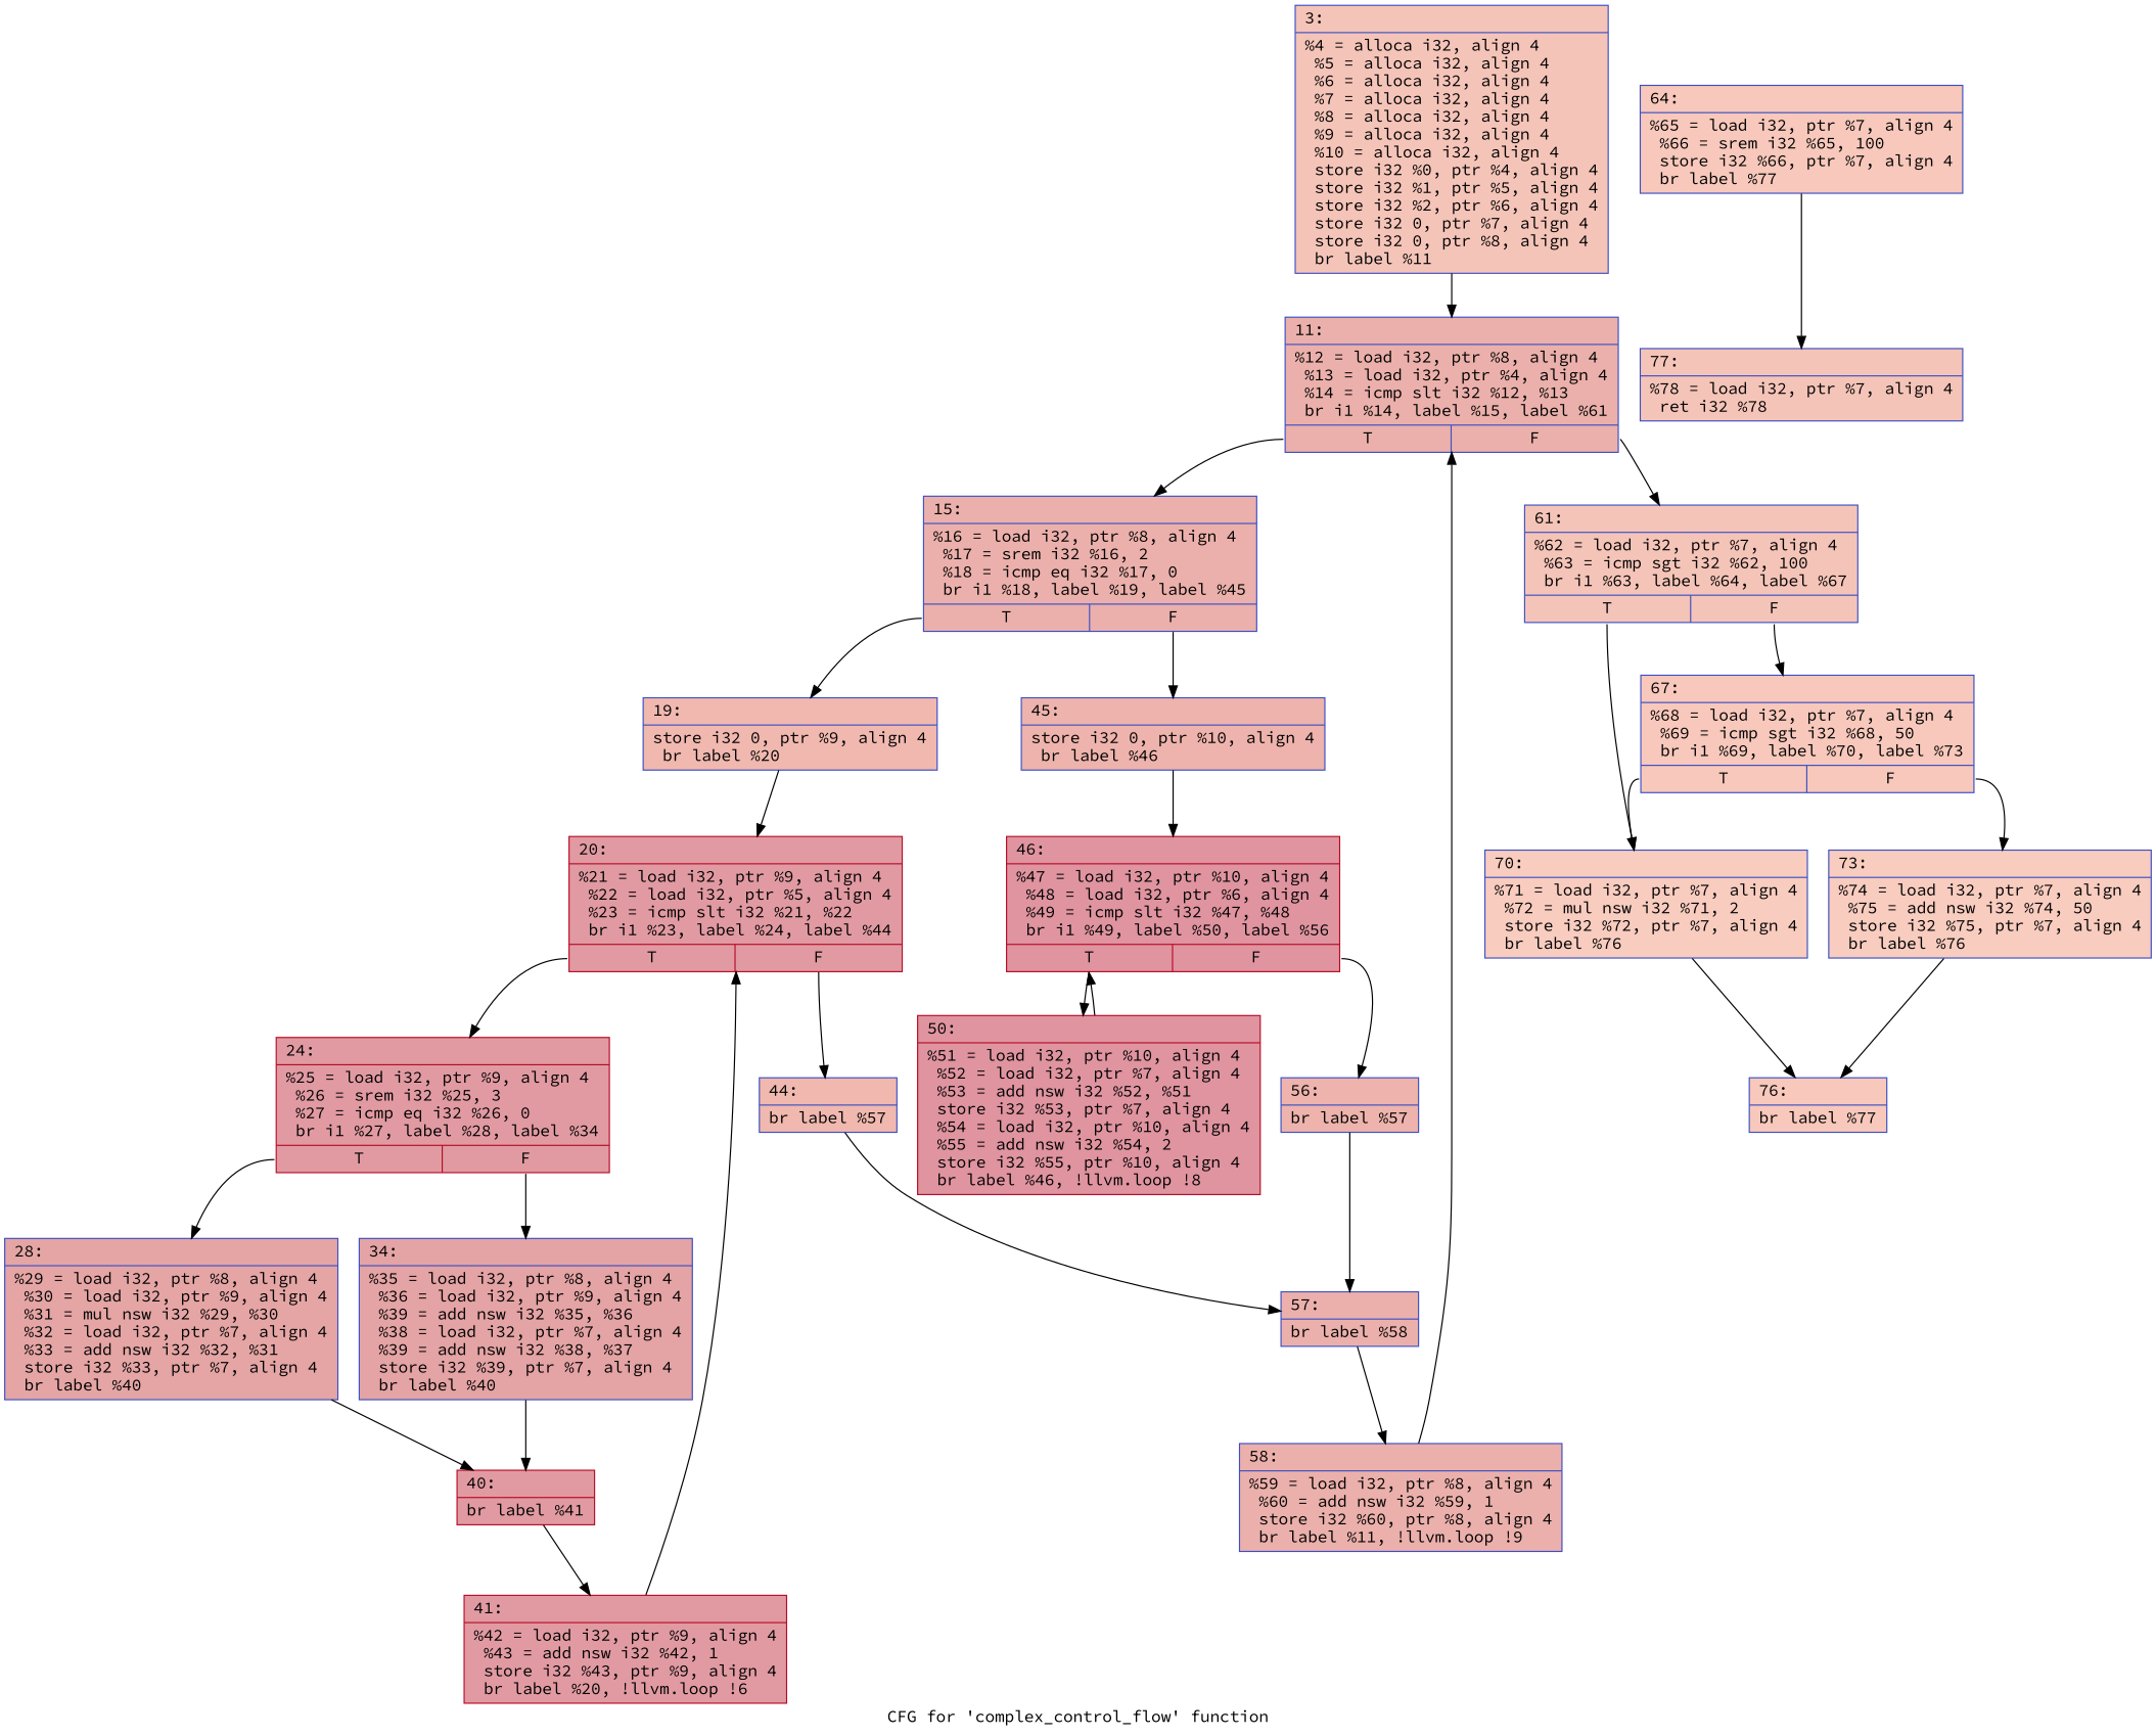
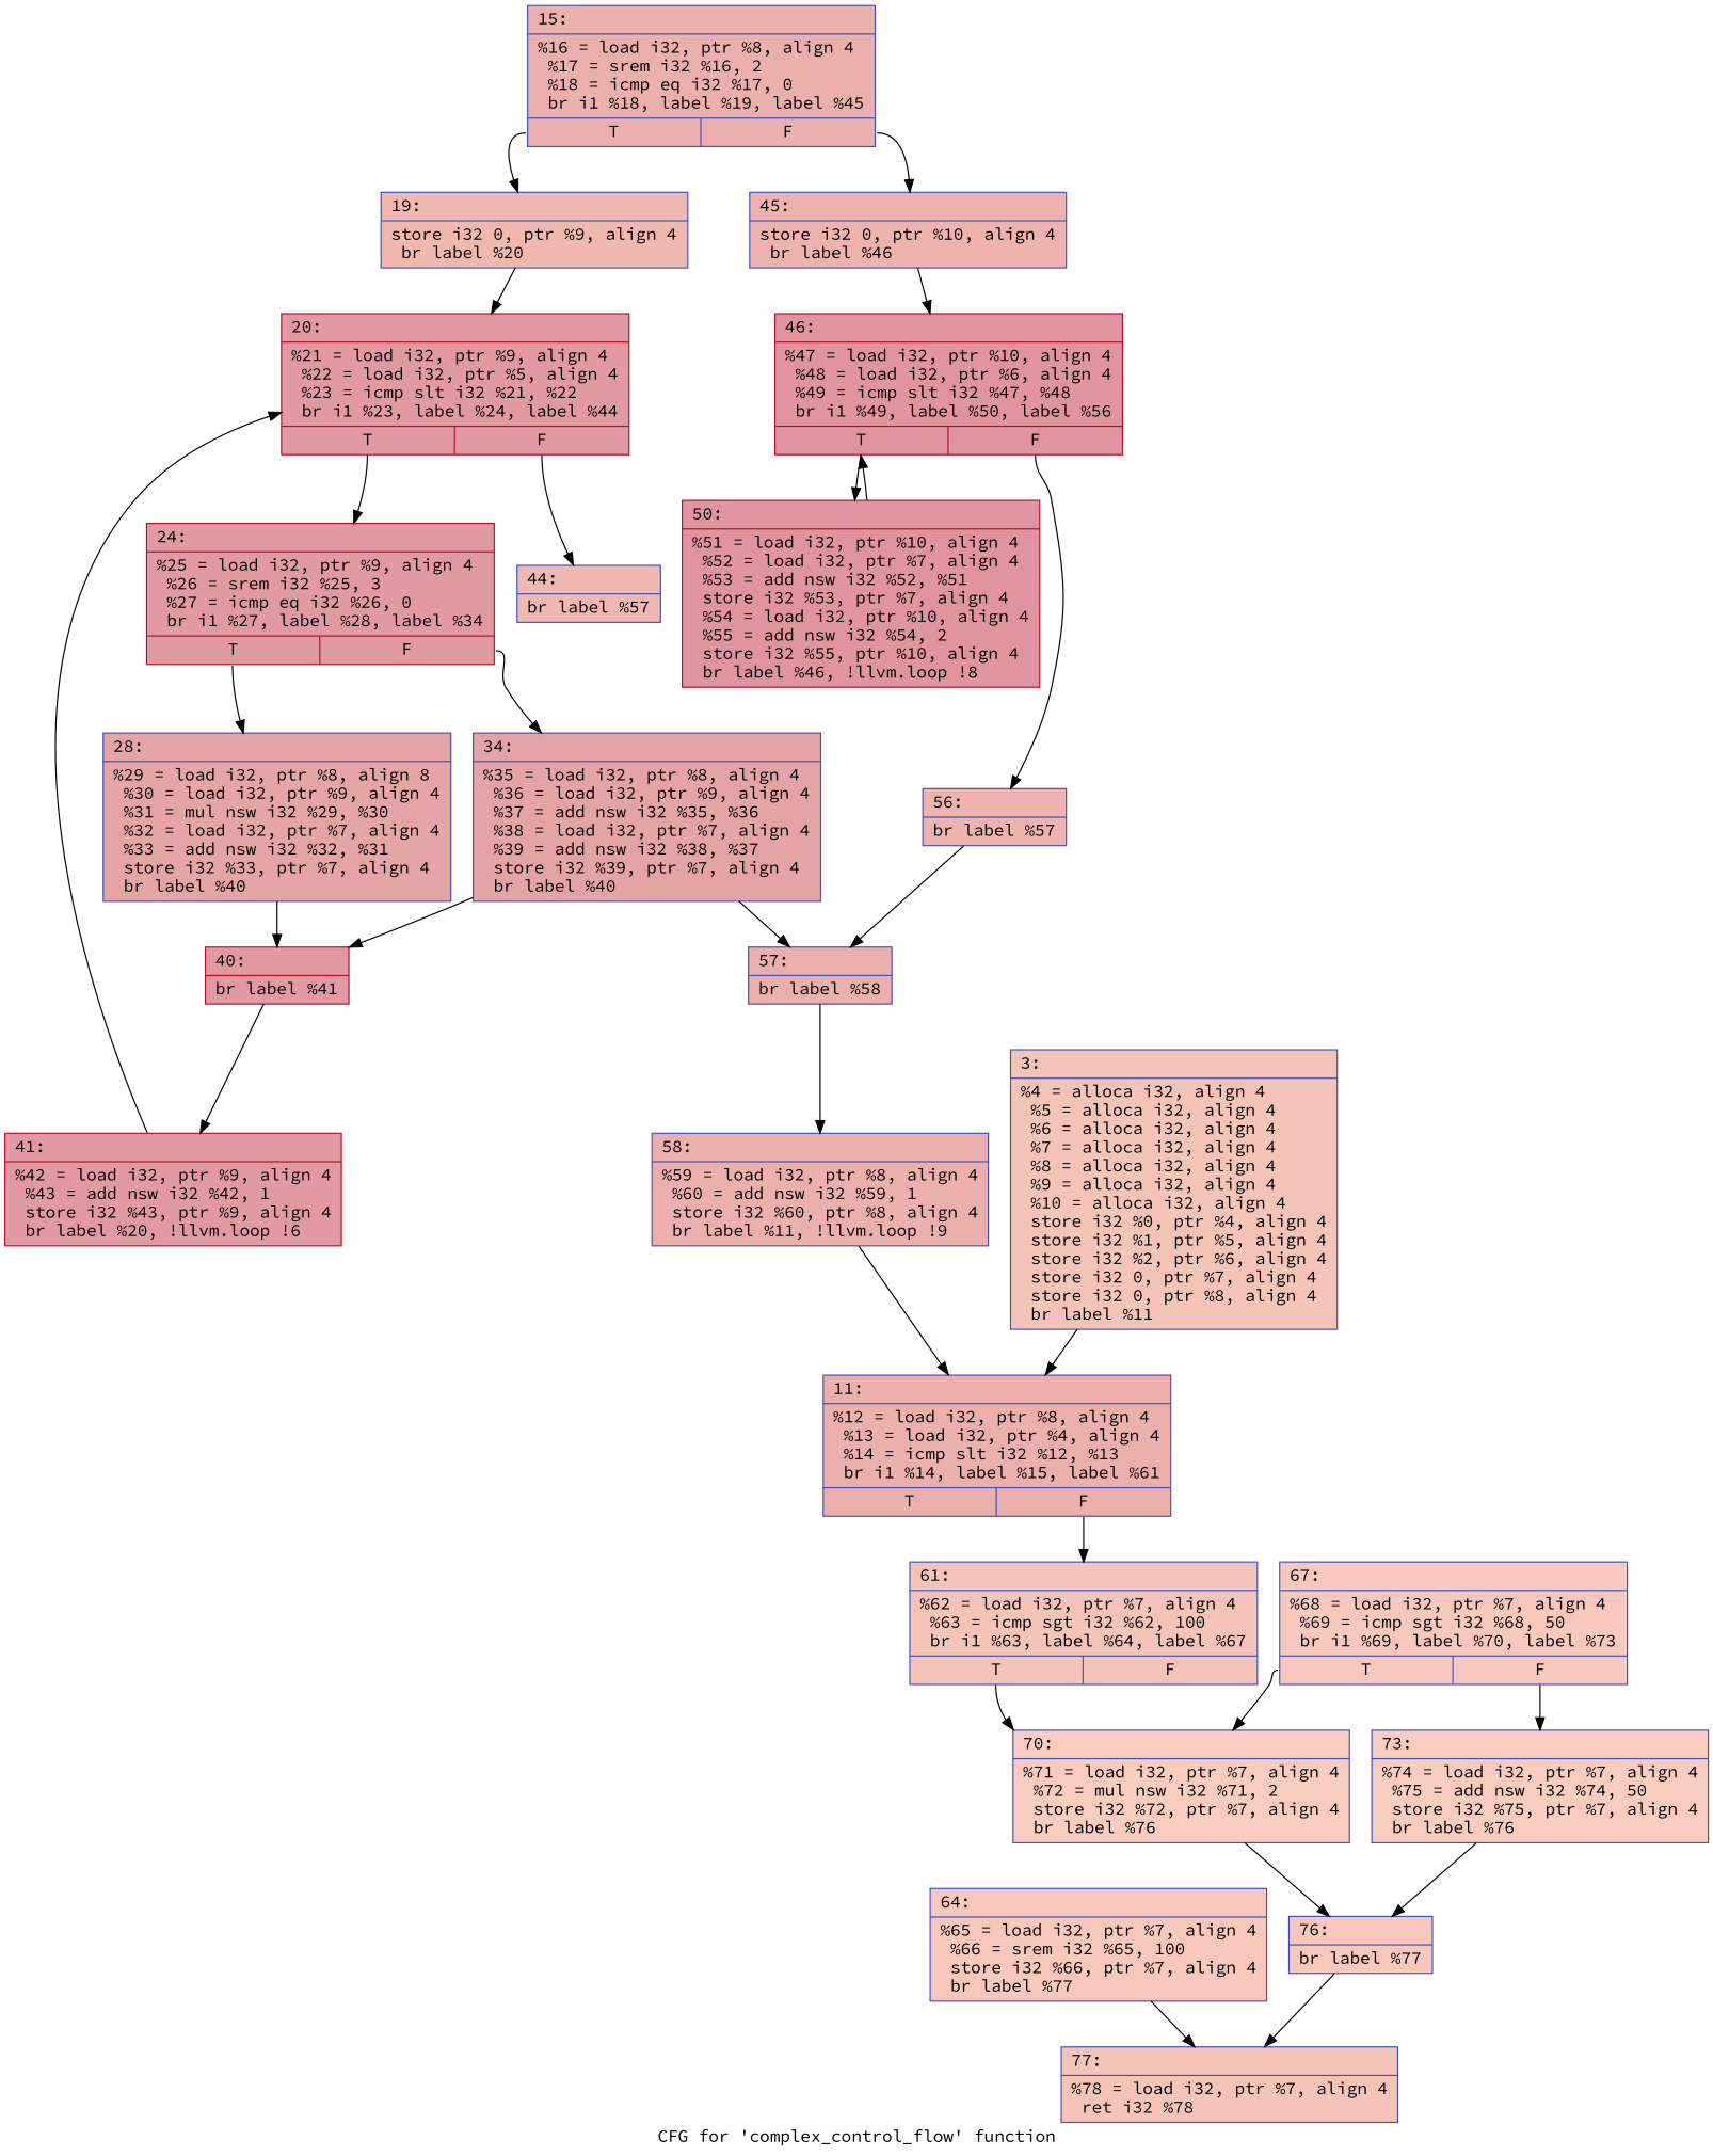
  digraph {
    fontname="Source Code Pro"
    label="CFG for 'complex_control_flow' function"
    node [color="#3d50c3ff" fillcolor="#d24b4070" fontname="Source Code Pro" shape=record style=filled]
    edge [fontname="Source Code Pro"]
    n1 [fillcolor="#e97a5f70" label="{3:\l|  %4 = alloca i32, align 4\l  %5 = alloca i32, align 4\l  %6 = alloca i32, align 4\l  %7 = alloca i32, align 4\l  %8 = alloca i32, align 4\l  %9 = alloca i32, align 4\l  %10 = alloca i32, align 4\l  store i32 %0, ptr %4, align 4\l  store i32 %1, ptr %5, align 4\l  store i32 %2, ptr %6, align 4\l  store i32 0, ptr %7, align 4\l  store i32 0, ptr %8, align 4\l  br label %11\l}"]
    n2 [label="{11:\l|  %12 = load i32, ptr %8, align 4\l  %13 = load i32, ptr %4, align 4\l  %14 = icmp slt i32 %12, %13\l  br i1 %14, label %15, label %61\l|{<s0>T|<s1>F}}"]
    n3 [label="{15:\l|  %16 = load i32, ptr %8, align 4\l  %17 = srem i32 %16, 2\l  %18 = icmp eq i32 %17, 0\l  br i1 %18, label %19, label %45\l|{<s0>T|<s1>F}}"]
    n4 [fillcolor="#e97a5f70" label="{61:\l|  %62 = load i32, ptr %7, align 4\l  %63 = icmp sgt i32 %62, 100\l  br i1 %63, label %64, label %67\l|{<s0>T|<s1>F}}"]
    n5 [fillcolor="#dc5d4a70" label="{19:\l|  store i32 0, ptr %9, align 4\l  br label %20\l}"]
    n6 [fillcolor="#d6524470" label="{45:\l|  store i32 0, ptr %10, align 4\l  br label %46\l}"]
    n7 [fillcolor="#ed836670" label="{67:\l|  %68 = load i32, ptr %7, align 4\l  %69 = icmp sgt i32 %68, 50\l  br i1 %69, label %70, label %73\l|{<s0>T|<s1>F}}"]
    n8 [fillcolor="#f08b6e70" label="{70:\l|  %71 = load i32, ptr %7, align 4\l  %72 = mul nsw i32 %71, 2\l  store i32 %72, ptr %7, align 4\l  br label %76\l}"]
    n9 [color="#b70d28ff" fillcolor="#bb1b2c70" label="{20:\l|  %21 = load i32, ptr %9, align 4\l  %22 = load i32, ptr %5, align 4\l  %23 = icmp slt i32 %21, %22\l  br i1 %23, label %24, label %44\l|{<s0>T|<s1>F}}"]
    n10 [color="#b70d28ff" fillcolor="#b70d2870" label="{46:\l|  %47 = load i32, ptr %10, align 4\l  %48 = load i32, ptr %6, align 4\l  %49 = icmp slt i32 %47, %48\l  br i1 %49, label %50, label %56\l|{<s0>T|<s1>F}}"]
    n11 [fillcolor="#ed836670" label="{64:\l|  %65 = load i32, ptr %7, align 4\l  %66 = srem i32 %65, 100\l  store i32 %66, ptr %7, align 4\l  br label %77\l}"]
    n12 [fillcolor="#e97a5f70" label="{77:\l|  %78 = load i32, ptr %7, align 4\l  ret i32 %78\l}"]
    n13 [fillcolor="#f08b6e70" label="{73:\l|  %74 = load i32, ptr %7, align 4\l  %75 = add nsw i32 %74, 50\l  store i32 %75, ptr %7, align 4\l  br label %76\l}"]
    n14 [color="#b70d28ff" fillcolor="#bb1b2c70" label="{24:\l|  %25 = load i32, ptr %9, align 4\l  %26 = srem i32 %25, 3\l  %27 = icmp eq i32 %26, 0\l  br i1 %27, label %28, label %34\l|{<s0>T|<s1>F}}"]
    n15 [fillcolor="#dc5d4a70" label="{44:\l|  br label %57\l}"]
    n16 [color="#b70d28ff" fillcolor="#b70d2870" label="{50:\l|  %51 = load i32, ptr %10, align 4\l  %52 = load i32, ptr %7, align 4\l  %53 = add nsw i32 %52, %51\l  store i32 %53, ptr %7, align 4\l  %54 = load i32, ptr %10, align 4\l  %55 = add nsw i32 %54, 2\l  store i32 %55, ptr %10, align 4\l  br label %46, !llvm.loop !8\l}"]
    n17 [fillcolor="#d6524470" label="{56:\l|  br label %57\l}"]
-   n18 [fillcolor="#c5333470" label="{28:\l|  %29 = load i32, ptr %8, align 4\l  %30 = load i32, ptr %9, align 4\l  %31 = mul nsw i32 %29, %30\l  %32 = load i32, ptr %7, align 4\l  %33 = add nsw i32 %32, %31\l  store i32 %33, ptr %7, align 4\l  br label %40\l}"]
-   n19 [fillcolor="#c32e3170" label="{34:\l|  %35 = load i32, ptr %8, align 4\l  %36 = load i32, ptr %9, align 4\l  %39 = add nsw i32 %35, %36\l  %38 = load i32, ptr %7, align 4\l  %39 = add nsw i32 %38, %37\l  store i32 %39, ptr %7, align 4\l  br label %40\l}"]
+   n18 [fillcolor="#c5333470" label="{28:\l|  %29 = load i32, ptr %8, align 8\l  %30 = load i32, ptr %9, align 4\l  %31 = mul nsw i32 %29, %30\l  %32 = load i32, ptr %7, align 4\l  %33 = add nsw i32 %32, %31\l  store i32 %33, ptr %7, align 4\l  br label %40\l}"]
+   n19 [fillcolor="#c32e3170" label="{34:\l|  %35 = load i32, ptr %8, align 4\l  %36 = load i32, ptr %9, align 4\l  %37 = add nsw i32 %35, %36\l  %38 = load i32, ptr %7, align 4\l  %39 = add nsw i32 %38, %37\l  store i32 %39, ptr %7, align 4\l  br label %40\l}"]
    n20 [label="{57:\l|  br label %58\l}"]
    n21 [color="#b70d28ff" fillcolor="#bb1b2c70" label="{40:\l|  br label %41\l}"]
    n22 [label="{58:\l|  %59 = load i32, ptr %8, align 4\l  %60 = add nsw i32 %59, 1\l  store i32 %60, ptr %8, align 4\l  br label %11, !llvm.loop !9\l}"]
    n23 [color="#b70d28ff" fillcolor="#bb1b2c70" label="{41:\l|  %42 = load i32, ptr %9, align 4\l  %43 = add nsw i32 %42, 1\l  store i32 %43, ptr %9, align 4\l  br label %20, !llvm.loop !6\l}"]
    n24 [fillcolor="#ed836670" label="{76:\l|  br label %77\l}"]
    n1 -> n2
-   n2 -> n3 [tailport=s0]
    n2 -> n4 [tailport=s1]
    n3 -> n5 [tailport=s0]
    n3 -> n6 [tailport=s1]
-   n4 -> n7 [tailport=s1]
    n4 -> n8 [tailport=s0]
    n5 -> n9
    n6 -> n10
    n7 -> n8 [tailport=s0]
    n7 -> n13 [tailport=s1]
    n8 -> n24
    n9 -> n14 [tailport=s0]
    n9 -> n15 [tailport=s1]
    n10 -> n16 [tailport=s0]
    n10 -> n17 [tailport=s1]
    n11 -> n12
    n13 -> n24
    n14 -> n18 [tailport=s0]
    n14 -> n19 [tailport=s1]
-   n15 -> n20
+   n19 -> n20
    n16 -> n10
    n17 -> n20
    n18 -> n21
    n19 -> n21
    n20 -> n22
    n21 -> n23
    n22 -> n2
    n23 -> n9
+   n24 -> n12
  }
